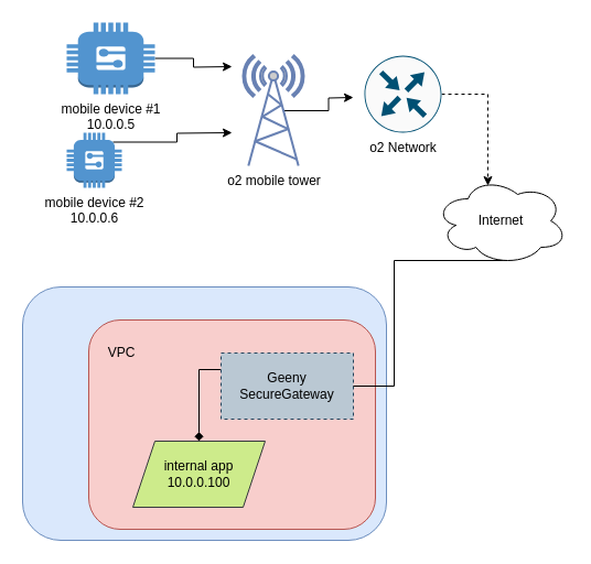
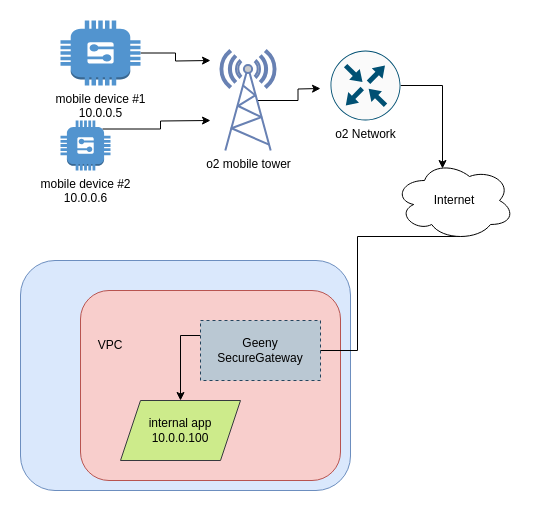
  <mxCell id="0" />
  <mxCell id="1" parent="0" />
  <mxCell id="2" style="edgeStyle=orthogonalEdgeStyle;rounded=0;orthogonalLoop=1;jettySize=auto;html=1;exitX=1;exitY=0.5;exitDx=0;exitDy=0;exitPerimeter=0;" edge="1" parent="1" source="3"><mxGeometry relative="1" as="geometry"><mxPoint x="210" y="60" as="targetPoint" /></mxGeometry></mxCell>
  <mxCell id="3" value="&lt;div&gt;mobile device #1&lt;br&gt;10.0.0.5&lt;br&gt;&lt;/div&gt;" style="outlineConnect=0;dashed=0;verticalLabelPosition=bottom;verticalAlign=top;align=center;html=1;shape=mxgraph.aws3.generic;fillColor=#5294CF;gradientColor=none;" vertex="1" parent="1"><mxGeometry x="60" y="20" width="80" height="65" as="geometry" /></mxCell>
  <mxCell id="4" style="edgeStyle=orthogonalEdgeStyle;rounded=0;orthogonalLoop=1;jettySize=auto;html=1;exitX=0.84;exitY=0.17;exitDx=0;exitDy=0;exitPerimeter=0;" edge="1" parent="1" source="5"><mxGeometry relative="1" as="geometry"><mxPoint x="210" y="120" as="targetPoint" /></mxGeometry></mxCell>
  <mxCell id="5" value="&lt;div&gt;mobile device #2&lt;/div&gt;10.0.0.6" style="outlineConnect=0;dashed=0;verticalLabelPosition=bottom;verticalAlign=top;align=center;html=1;shape=mxgraph.aws3.generic;fillColor=#5294CF;gradientColor=none;" vertex="1" parent="1"><mxGeometry x="60" y="120" width="50" height="50" as="geometry" /></mxCell>
  <mxCell id="6" style="edgeStyle=orthogonalEdgeStyle;rounded=0;orthogonalLoop=1;jettySize=auto;html=1;exitX=0.67;exitY=0.5;exitDx=0;exitDy=0;exitPerimeter=0;fontColor=#000000;" edge="1" parent="1" source="7"><mxGeometry relative="1" as="geometry"><mxPoint x="320" y="88" as="targetPoint" /></mxGeometry></mxCell>
  <mxCell id="7" value="o2 mobile tower" style="verticalAlign=top;verticalLabelPosition=bottom;labelPosition=center;align=center;html=1;outlineConnect=0;fillColor=#CCCCCC;strokeColor=#6881B3;gradientColor=none;gradientDirection=north;strokeWidth=2;shape=mxgraph.networks.radio_tower;" vertex="1" parent="1"><mxGeometry x="220" y="50" width="55" height="100" as="geometry" /></mxCell>
  <mxCell id="8" value="" style="rounded=1;whiteSpace=wrap;html=1;fillColor=#dae8fc;strokeColor=#6c8ebf;" vertex="1" parent="1"><mxGeometry x="20" y="260" width="330" height="230" as="geometry" /></mxCell>
  <mxCell id="9" value="" style="rounded=1;whiteSpace=wrap;html=1;fillColor=#f8cecc;strokeColor=#b85450;" vertex="1" parent="1"><mxGeometry x="80" y="290" width="260" height="190" as="geometry" /></mxCell>
- <mxCell id="10" style="edgeStyle=orthogonalEdgeStyle;rounded=0;orthogonalLoop=1;jettySize=auto;html=1;exitX=0;exitY=0.25;exitDx=0;exitDy=0;entryX=0.5;entryY=0;entryDx=0;entryDy=0;fontColor=#000000;endArrow=diamond;" edge="1" parent="1" source="11" target="12"><mxGeometry relative="1" as="geometry" /></mxCell>
+ <mxCell id="10" style="edgeStyle=orthogonalEdgeStyle;rounded=0;orthogonalLoop=1;jettySize=auto;html=1;exitX=0;exitY=0.25;exitDx=0;exitDy=0;entryX=0.5;entryY=0;entryDx=0;entryDy=0;fontColor=#000000;" edge="1" parent="1" source="11" target="12"><mxGeometry relative="1" as="geometry" /></mxCell>
  <mxCell id="11" value="Geeny&lt;br&gt;SecureGateway" style="rounded=0;whiteSpace=wrap;html=1;fillColor=#bac8d3;strokeColor=#23445d;dashed=1;" vertex="1" parent="1"><mxGeometry x="200" y="320" width="120" height="60" as="geometry" /></mxCell>
  <mxCell id="12" value="&lt;div&gt;internal app&lt;/div&gt;&lt;div&gt;10.0.0.100&lt;br&gt;&lt;/div&gt;" style="shape=parallelogram;perimeter=parallelogramPerimeter;whiteSpace=wrap;html=1;fixedSize=1;fillColor=#cdeb8b;strokeColor=#36393d;" vertex="1" parent="1"><mxGeometry x="120" y="400" width="120" height="60" as="geometry" /></mxCell>
- <mxCell id="13" style="edgeStyle=orthogonalEdgeStyle;rounded=0;orthogonalLoop=1;jettySize=auto;html=1;exitX=1;exitY=0.5;exitDx=0;exitDy=0;exitPerimeter=0;entryX=0.4;entryY=0.1;entryDx=0;entryDy=0;entryPerimeter=0;fontColor=#000000;dashed=1;" edge="1" parent="1" source="14" target="16"><mxGeometry relative="1" as="geometry" /></mxCell>
+ <mxCell id="13" style="edgeStyle=orthogonalEdgeStyle;rounded=0;orthogonalLoop=1;jettySize=auto;html=1;exitX=1;exitY=0.5;exitDx=0;exitDy=0;exitPerimeter=0;entryX=0.4;entryY=0.1;entryDx=0;entryDy=0;entryPerimeter=0;fontColor=#000000;" edge="1" parent="1" source="14" target="16"><mxGeometry relative="1" as="geometry" /></mxCell>
  <mxCell id="14" value="o2 Network" style="points=[[0.5,0,0],[1,0.5,0],[0.5,1,0],[0,0.5,0],[0.145,0.145,0],[0.856,0.145,0],[0.855,0.856,0],[0.145,0.855,0]];verticalLabelPosition=bottom;html=1;verticalAlign=top;aspect=fixed;align=center;pointerEvents=1;shape=mxgraph.cisco19.rect;prIcon=router;fillColor=#FAFAFA;strokeColor=#005073;fontColor=#000000;" vertex="1" parent="1"><mxGeometry x="330" y="50" width="70" height="70" as="geometry" /></mxCell>
  <mxCell id="15" style="edgeStyle=orthogonalEdgeStyle;rounded=0;orthogonalLoop=1;jettySize=auto;html=1;exitX=0.55;exitY=0.95;exitDx=0;exitDy=0;exitPerimeter=0;entryX=1;entryY=0.5;entryDx=0;entryDy=0;fontColor=#000000;endArrow=none;" edge="1" parent="1" source="16" target="11"><mxGeometry relative="1" as="geometry" /></mxCell>
  <mxCell id="16" value="Internet" style="ellipse;shape=cloud;whiteSpace=wrap;html=1;fontColor=#000000;" vertex="1" parent="1"><mxGeometry x="394" y="160" width="120" height="80" as="geometry" /></mxCell>
- <mxCell id="17" value="VPC" style="text;html=1;strokeColor=none;fillColor=none;align=center;verticalAlign=middle;whiteSpace=wrap;rounded=0;fontColor=#000000;" vertex="1" parent="1"><mxGeometry x="90" y="310" width="40" height="20" as="geometry" /></mxCell>
+ <mxCell id="17" value="VPC" style="text;html=1;strokeColor=none;fillColor=none;align=center;verticalAlign=middle;whiteSpace=wrap;rounded=0;fontColor=#000000;" vertex="1" parent="1"><mxGeometry x="90" y="335" width="40" height="20" as="geometry" /></mxCell>
